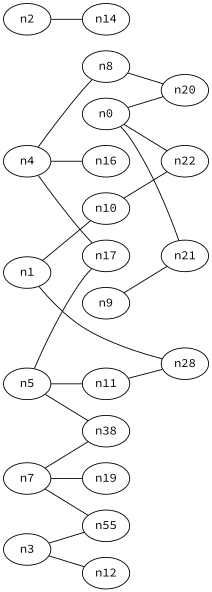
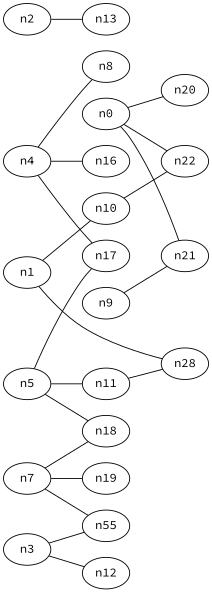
  strict graph {
    edge_default="{}"
    fontname="Source Code Pro"
    node_default="{}"
    rankdir=LR
    node [fontname="Source Code Pro"]
    edge [fontname="Source Code Pro"]
    n0 [dim3pos="-0.8666365185732918,0.02364692700900604,0.4983793409825441"]
    n20 [dim3pos="0.5343406794868878,0.3713366450677207,-0.7593346655298575"]
    n21 [dim3pos="0.5158137369001548,-0.3370986544684638,-0.787591700045556"]
    n22 [dim3pos="-0.6438889195057542,0.7645661313624277,0.029080751558437354"]
    n1 [dim3pos="0.48201720182201896,0.13858840254656324,0.8651315922027485"]
    n10 [dim3pos="-0.818932508344099,-0.2859363126303764,-0.4975841354952807"]
    n23 [dim3pos="-0.2988423787660986,0.07425380771452582,-0.9514092729700052" label=n28]
    n12 [dim3pos="0.10306530747155078,0.08272394332949327,0.9912286777509081"]
    n2 [dim3pos="0.12815913992651512,-0.21451146948440622,0.9682768531328922"]
-   n13 [dim3pos="-0.4856494843235342,0.334352263531634,-0.8076838132880702" label=n14]
+   n13 [dim3pos="-0.4856494843235342,0.334352263531634,-0.8076838132880702"]
    n9 [dim3pos="0.14756827177141446,-0.16258838830925804,-0.9755965463004653"]
    n3 [dim3pos="0.17142183106574405,0.25602603002587687,-0.9513491618660608"]
    n15 [dim3pos="0.5476194178193432,0.44204824150633637,-0.7104268614068301" label=n55]
    n4 [dim3pos="-0.1126167218194423,-0.19149059599696366,-0.9750122181856851"]
    n8 [dim3pos="0.16867794024086608,0.200656158859594,-0.9650310142103269"]
    n16 [dim3pos="0.46642856159802454,0.3304425401740296,0.8205194236390341"]
    n17 [dim3pos="0.005773833466763955,-0.27693112577339246,-0.9608724235948181"]
    n5 [dim3pos="0.19050559787362017,-0.2943147505666102,-0.9365289342982034"]
    n11 [dim3pos="-0.01532676827234489,0.01172349248716802,-0.9998138076153125"]
-   n18 [dim3pos="-0.5532135645066649,0.46790104604292,0.6892193868121902" label=n38]
+   n18 [dim3pos="-0.5532135645066649,0.46790104604292,0.6892193868121902"]
    n19 [dim3pos="-0.9786242978175776,-0.17065025500155553,-0.11477357792173704"]
    n7 [dim3pos="0.9212564700362877,-0.02280114531004786,-0.3882867808576911"]
    n0 -- n20
    n0 -- n21
    n0 -- n22
    n1 -- n10
    n1 -- n23
    n10 -- n22
    n2 -- n13
    n9 -- n21
    n3 -- n12
    n3 -- n15
    n4 -- n8
    n4 -- n16
    n4 -- n17
-   n8 -- n20
    n5 -- n17
    n5 -- n11
    n5 -- n18
    n11 -- n23
    n7 -- n15
    n7 -- n18
    n7 -- n19
  }
